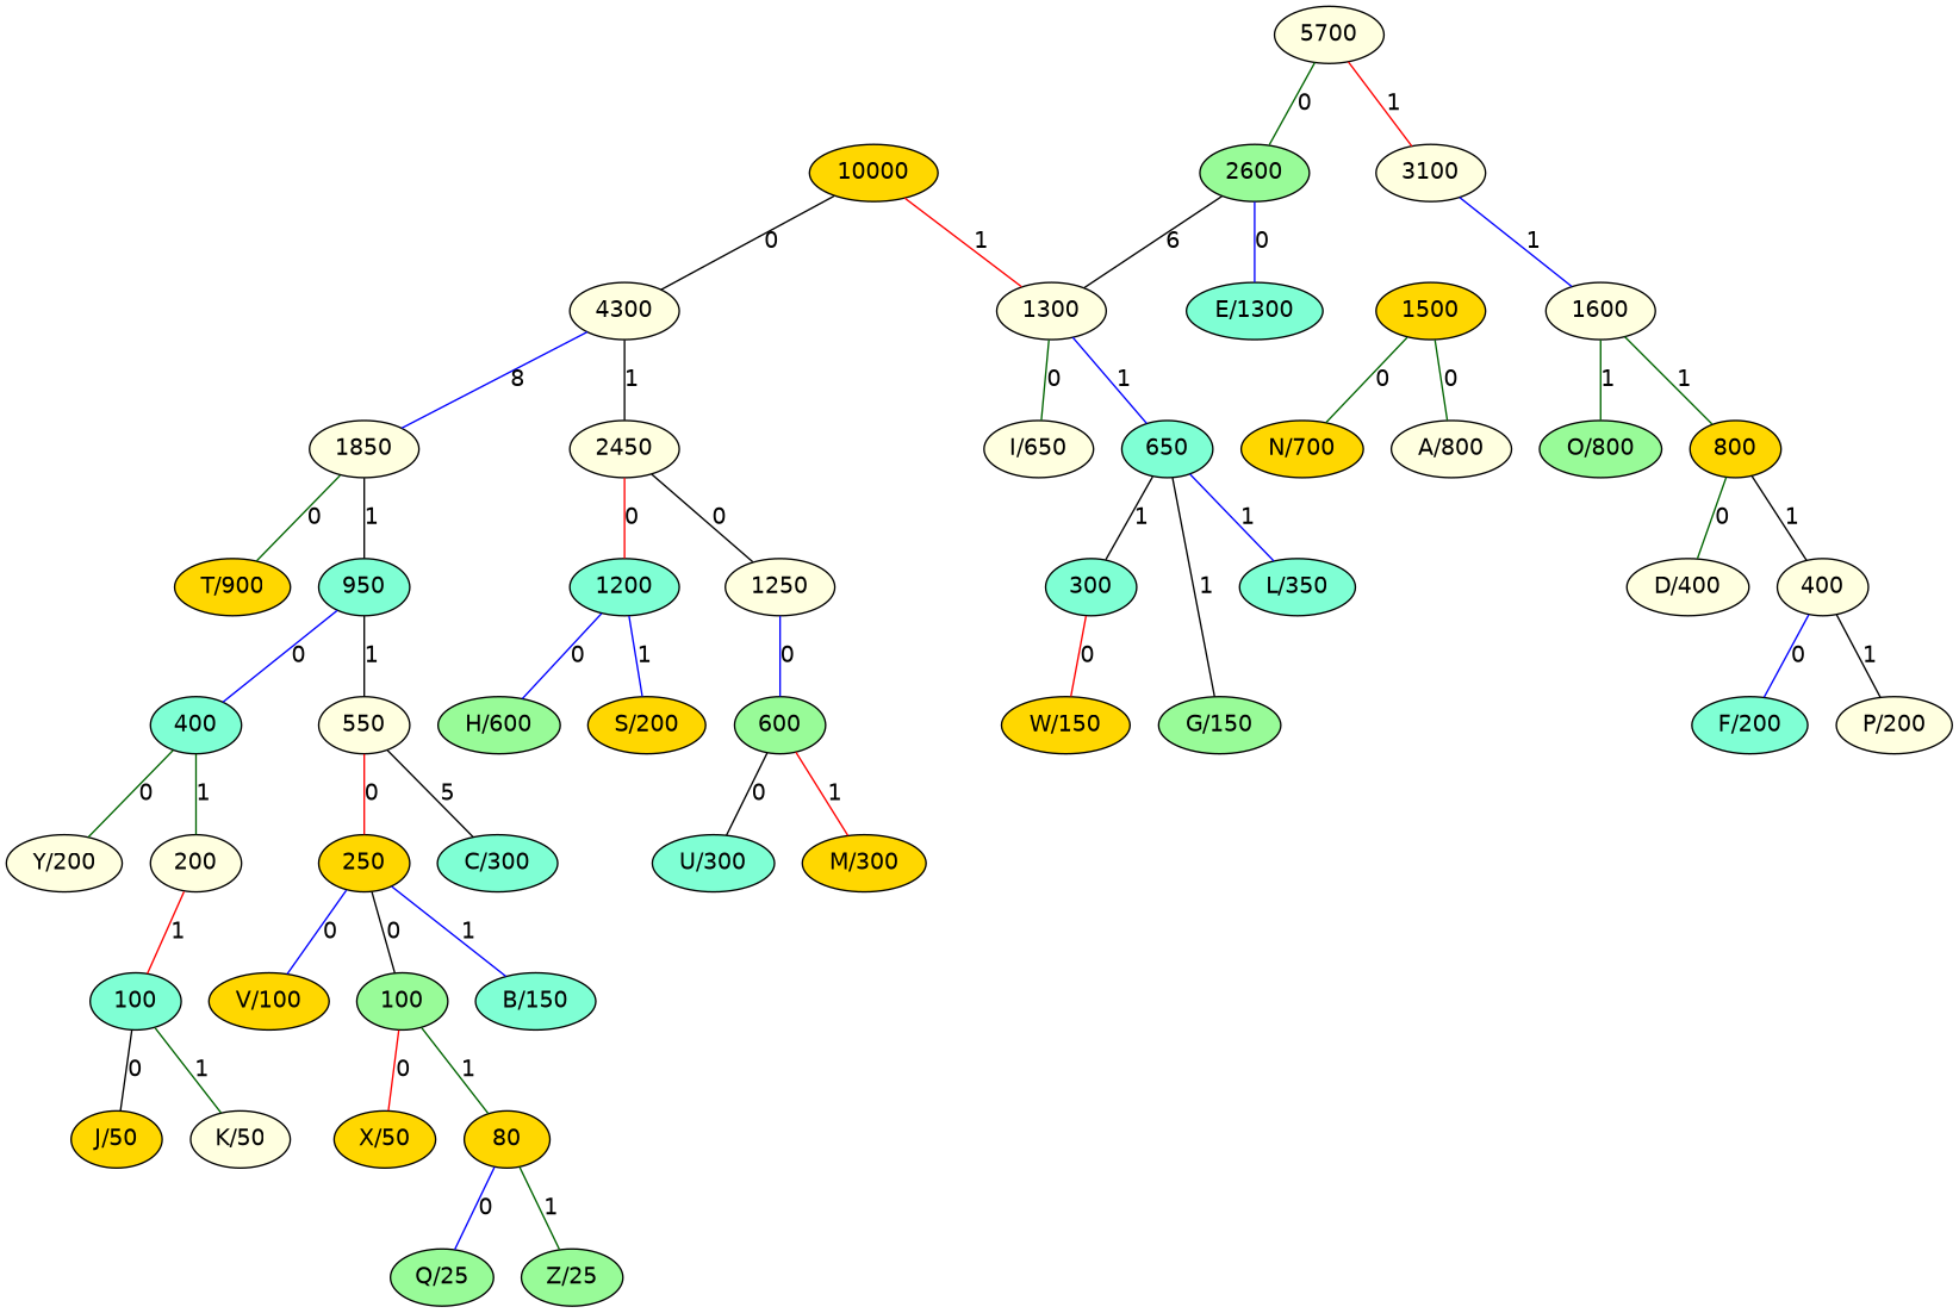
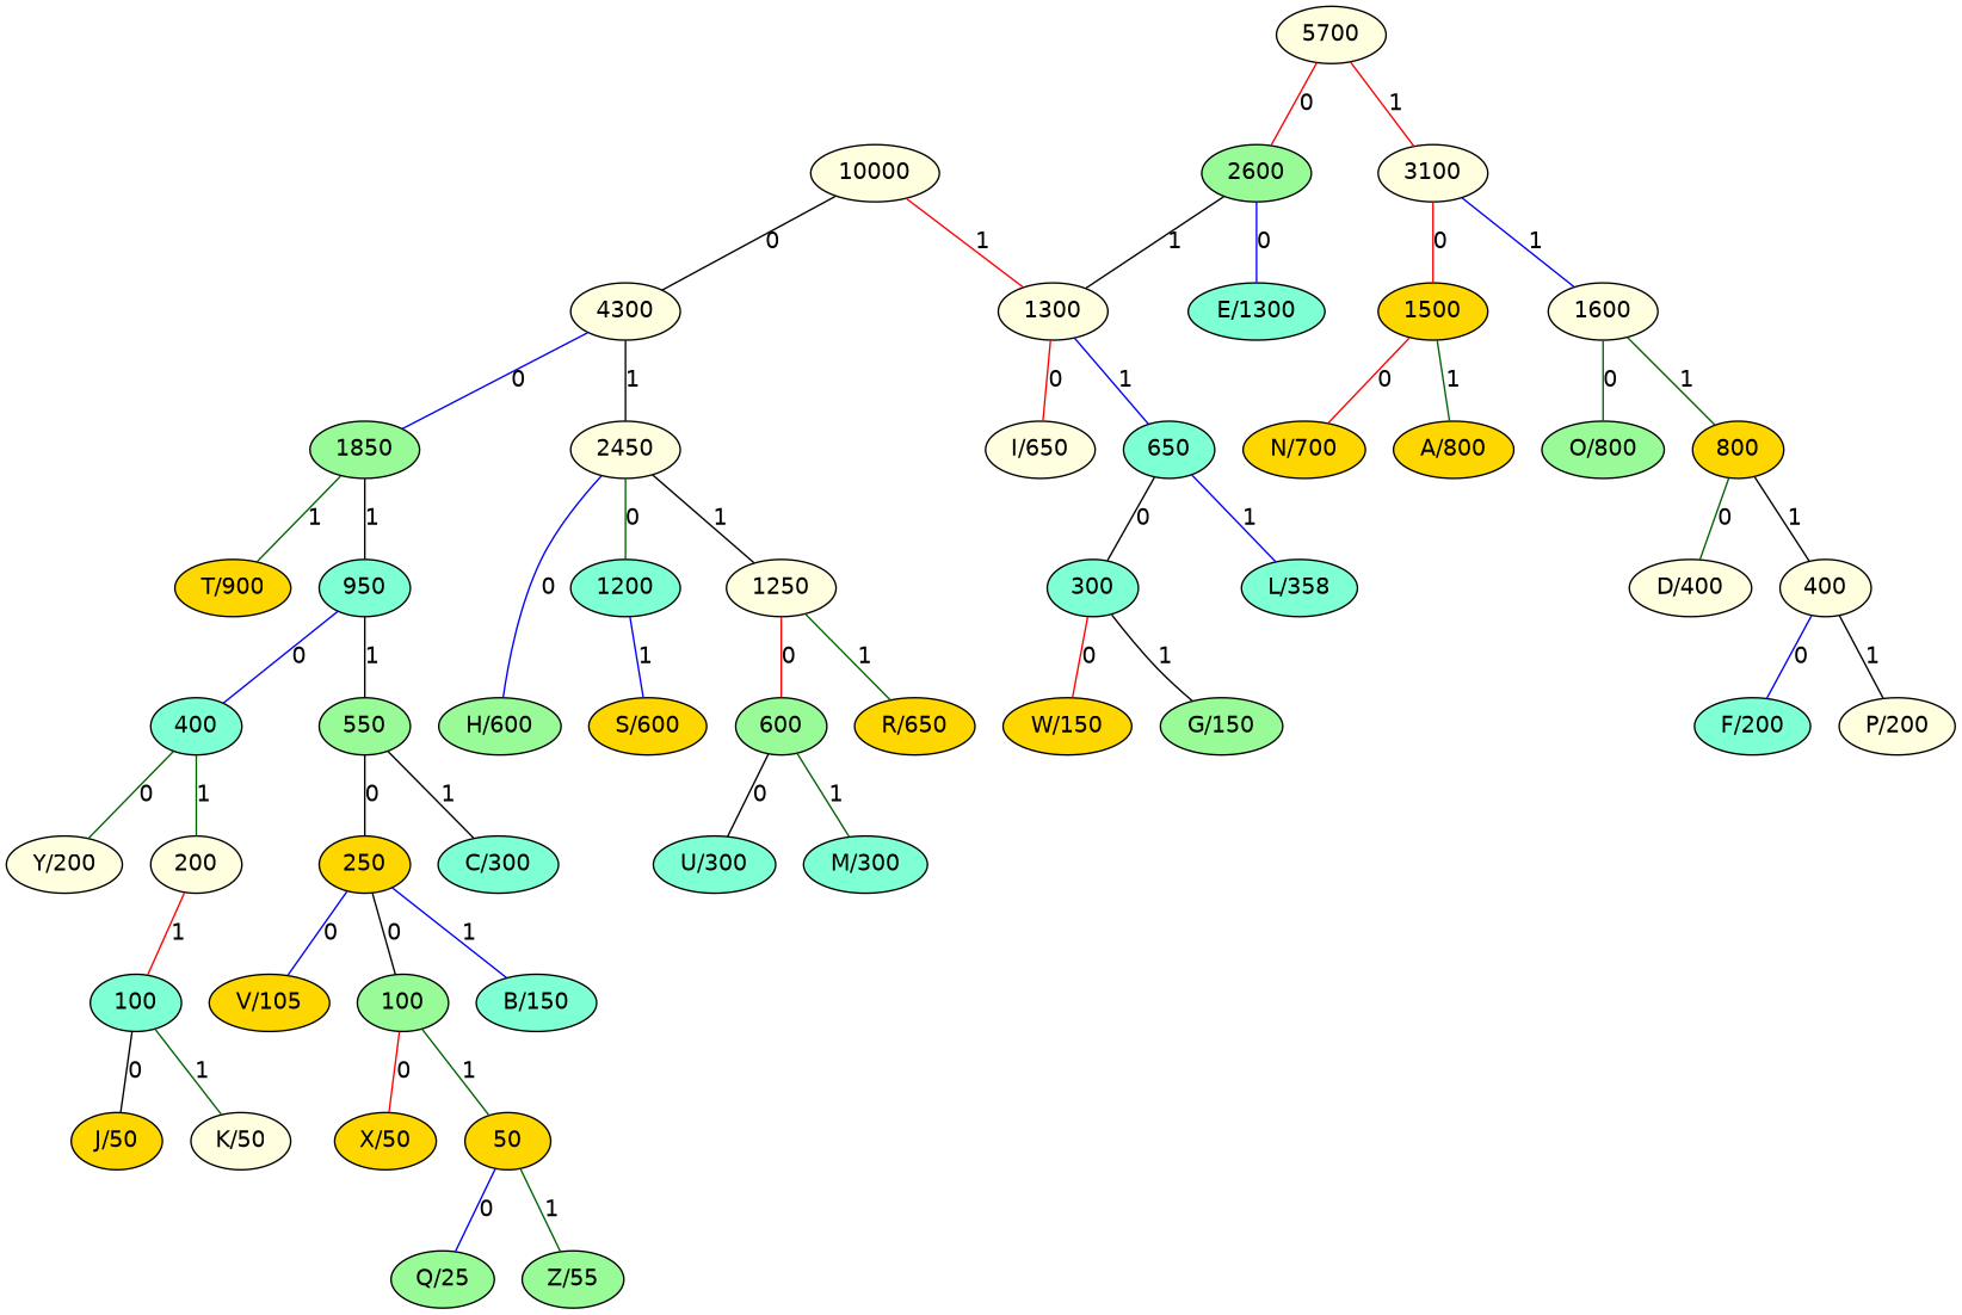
  graph {
    fontname="DejaVu Sans"
    node [fillcolor=lightyellow fontname="DejaVu Sans" style=filled]
    edge [color=black fontname="DejaVu Sans"]
-   n1 [fillcolor=gold label=10000]
+   n1 [label=10000]
    n2 [label=4300]
    n3 [label=1300]
-   n4 [label=1850]
+   n4 [fillcolor=palegreen label=1850]
    n5 [label=2450]
    n6 [label=5700]
    n7 [fillcolor=palegreen label=2600]
    n8 [label=3100]
    n9 [fillcolor=gold label="T/900"]
    n10 [fillcolor=aquamarine label=950]
    n11 [fillcolor=aquamarine label=1200]
    n12 [label=1250]
    n13 [fillcolor=aquamarine label="E/1300"]
    n14 [fillcolor=gold label=1500]
    n15 [label=1600]
    n16 [fillcolor=aquamarine label=400]
-   n17 [label=550]
+   n17 [fillcolor=palegreen label=550]
    n18 [fillcolor=palegreen label="H/600"]
-   n19 [fillcolor=gold label="S/200"]
+   n19 [fillcolor=gold label="S/600"]
    n20 [fillcolor=palegreen label=600]
+   n21 [fillcolor=gold label="R/650"]
    n22 [label="Y/200"]
    n23 [label=200]
    n24 [fillcolor=gold label=250]
    n25 [fillcolor=aquamarine label="C/300"]
    n26 [fillcolor=aquamarine label=100]
-   n27 [fillcolor=gold label="V/100"]
+   n27 [fillcolor=gold label="V/105"]
    n28 [fillcolor=palegreen label=100]
    n29 [fillcolor=aquamarine label="B/150"]
    n30 [fillcolor=gold label="J/50"]
    n31 [label="K/50"]
    n32 [fillcolor=gold label="X/50"]
-   n33 [fillcolor=gold label=80]
+   n33 [fillcolor=gold label=50]
    n34 [fillcolor=palegreen label="Q/25"]
-   n35 [fillcolor=palegreen label="Z/25"]
+   n35 [fillcolor=palegreen label="Z/55"]
    n36 [fillcolor=aquamarine label="U/300"]
-   n37 [fillcolor=gold label="M/300"]
+   n37 [fillcolor=aquamarine label="M/300"]
    n38 [label="I/650"]
    n39 [fillcolor=aquamarine label=650]
    n40 [fillcolor=gold label="N/700"]
-   n41 [label="A/800"]
+   n41 [fillcolor=gold label="A/800"]
    n42 [fillcolor=palegreen label="O/800"]
    n43 [fillcolor=gold label=800]
    n44 [fillcolor=aquamarine label=300]
-   n45 [fillcolor=aquamarine label="L/350"]
+   n45 [fillcolor=aquamarine label="L/358"]
    n46 [fillcolor=gold label="W/150"]
    n47 [fillcolor=palegreen label="G/150"]
    n48 [label="D/400"]
    n49 [label=400]
    n50 [fillcolor=aquamarine label="F/200"]
    n51 [label="P/200"]
    n1 -- n2 [label=0]
    n1 -- n3 [color=red label=1]
-   n2 -- n4 [color=blue label=8]
+   n2 -- n4 [color=blue label=0]
    n2 -- n5 [label=1]
-   n3 -- n38 [color=darkgreen label=0]
+   n3 -- n38 [color=red label=0]
    n3 -- n39 [color=blue label=1]
-   n4 -- n9 [color=darkgreen label=0]
+   n4 -- n9 [color=darkgreen label=1]
    n4 -- n10 [label=1]
-   n5 -- n11 [color=red label=0]
-   n5 -- n12 [label=0]
-   n6 -- n7 [color=darkgreen label=0]
+   n5 -- n11 [color=darkgreen label=0]
+   n5 -- n12 [label=1]
+   n6 -- n7 [color=red label=0]
    n6 -- n8 [color=red label=1]
-   n7 -- n3 [label=6]
+   n7 -- n3 [label=1]
    n7 -- n13 [color=blue label=0]
+   n8 -- n14 [color=red label=0]
    n8 -- n15 [color=blue label=1]
    n10 -- n16 [color=blue label=0]
    n10 -- n17 [label=1]
-   n11 -- n18 [color=blue label=0]
+   n5 -- n18 [color=blue label=0]
    n11 -- n19 [color=blue label=1]
-   n12 -- n20 [color=blue label=0]
-   n14 -- n40 [color=darkgreen label=0]
-   n14 -- n41 [color=darkgreen label=0]
-   n15 -- n42 [color=darkgreen label=1]
+   n12 -- n20 [color=red label=0]
+   n12 -- n21 [color=darkgreen label=1]
+   n14 -- n40 [color=red label=0]
+   n14 -- n41 [color=darkgreen label=1]
+   n15 -- n42 [color=darkgreen label=0]
    n15 -- n43 [color=darkgreen label=1]
    n16 -- n22 [color=darkgreen label=0]
    n16 -- n23 [color=darkgreen label=1]
-   n17 -- n24 [color=red label=0]
-   n17 -- n25 [label=5]
+   n17 -- n24 [label=0]
+   n17 -- n25 [label=1]
    n20 -- n36 [label=0]
-   n20 -- n37 [color=red label=1]
+   n20 -- n37 [color=darkgreen label=1]
    n23 -- n26 [color=red label=1]
    n24 -- n27 [color=blue label=0]
    n24 -- n28 [label=0]
    n24 -- n29 [color=blue label=1]
    n26 -- n30 [label=0]
    n26 -- n31 [color=darkgreen label=1]
    n28 -- n32 [color=red label=0]
    n28 -- n33 [color=darkgreen label=1]
    n33 -- n34 [color=blue label=0]
    n33 -- n35 [color=darkgreen label=1]
-   n39 -- n44 [label=1]
+   n39 -- n44 [label=0]
    n39 -- n45 [color=blue label=1]
    n43 -- n48 [color=darkgreen label=0]
    n43 -- n49 [label=1]
    n44 -- n46 [color=red label=0]
-   n39 -- n47 [label=1]
+   n44 -- n47 [label=1]
    n49 -- n50 [color=blue label=0]
    n49 -- n51 [label=1]
  }
